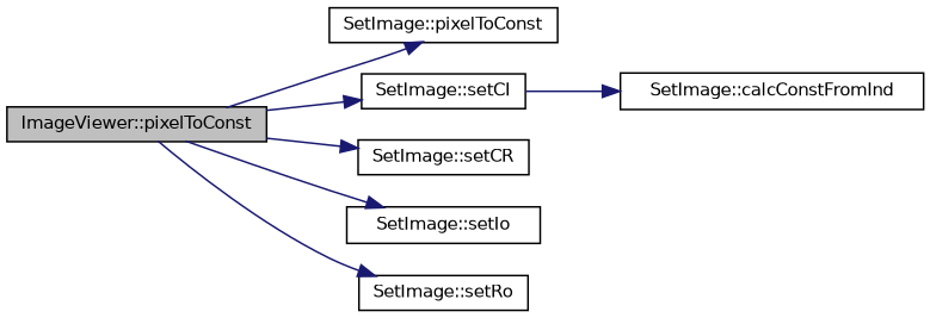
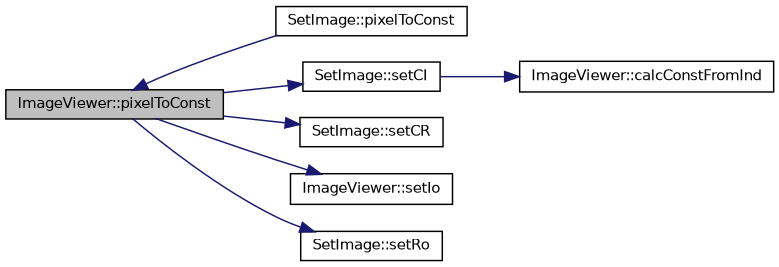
  digraph {
    rankdir=LR
    node [color=black fillcolor=white fontname=Helvetica fontsize=10 shape=record style=filled]
    edge [color=midnightblue fontname=Helvetica fontsize=10 labelfontname=Helvetica labelfontsize=10 style=solid]
    n1 [fillcolor=grey75 fontcolor=black height=0.2 label="ImageViewer::pixelToConst" width=0.4]
    n2 [height=0.2 label="SetImage::pixelToConst" width=0.4]
    n3 [height=0.2 label="SetImage::setCI" width=0.4]
    n4 [height=0.2 label="SetImage::setCR" width=0.4]
-   n5 [height=0.2 label="SetImage::setIo" width=0.4]
+   n5 [height=0.2 label="ImageViewer::setIo" width=0.4]
    n6 [height=0.2 label="SetImage::setRo" width=0.4]
-   n7 [height=0.2 label="SetImage::calcConstFromInd" width=0.4]
-   n1 -> n2
+   n7 [height=0.2 label="ImageViewer::calcConstFromInd" width=0.4]
+   n2 -> n1
    n1 -> n3
    n1 -> n4
    n1 -> n5
    n1 -> n6
    n3 -> n7
  }
